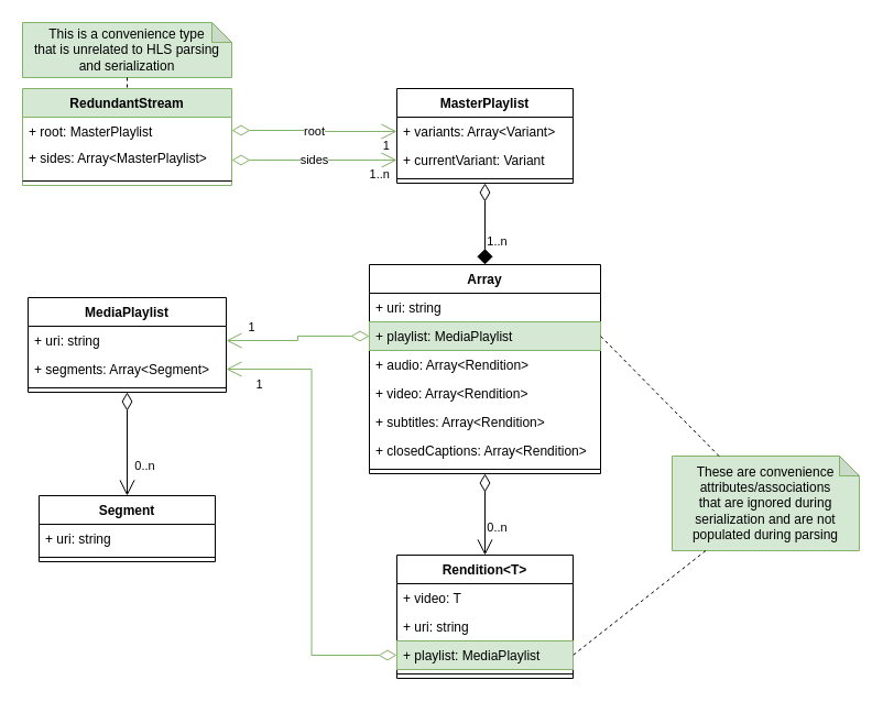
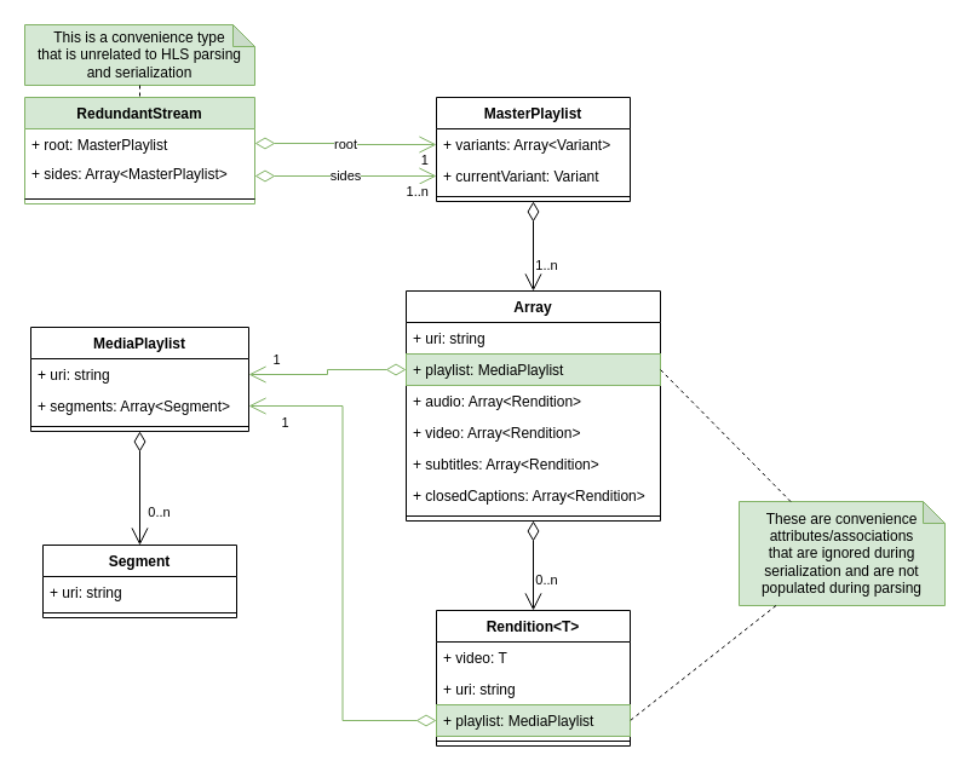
  <mxCell id="0" />
  <mxCell id="1" parent="0" />
  <mxCell id="2" value="RedundantStream&#10;" style="swimlane;fontStyle=1;align=center;verticalAlign=top;childLayout=stackLayout;horizontal=1;startSize=26;horizontalStack=0;resizeParent=1;resizeParentMax=0;resizeLast=0;collapsible=1;marginBottom=0;fillColor=#d5e8d4;strokeColor=#82b366;" parent="1" vertex="1"><mxGeometry x="20" y="80" width="190" height="88" as="geometry"><mxRectangle x="345" y="20" width="100" height="26" as="alternateBounds" /></mxGeometry></mxCell>
  <mxCell id="3" value="+ root: MasterPlaylist" style="text;strokeColor=none;fillColor=none;align=left;verticalAlign=top;spacingLeft=4;spacingRight=4;overflow=hidden;rotatable=0;points=[[0,0.5],[1,0.5]];portConstraint=eastwest;" parent="2" vertex="1"><mxGeometry y="26" width="190" height="24" as="geometry" /></mxCell>
  <mxCell id="4" value="+ sides: Array&lt;MasterPlaylist&gt;" style="text;strokeColor=none;fillColor=none;align=left;verticalAlign=top;spacingLeft=4;spacingRight=4;overflow=hidden;rotatable=0;points=[[0,0.5],[1,0.5]];portConstraint=eastwest;" parent="2" vertex="1"><mxGeometry y="50" width="190" height="30" as="geometry" /></mxCell>
  <mxCell id="5" value="" style="line;strokeWidth=1;fillColor=none;align=left;verticalAlign=middle;spacingTop=-1;spacingLeft=3;spacingRight=3;rotatable=0;labelPosition=right;points=[];portConstraint=eastwest;" parent="2" vertex="1"><mxGeometry y="80" width="190" height="8" as="geometry" /></mxCell>
  <mxCell id="6" value="MasterPlaylist" style="swimlane;fontStyle=1;align=center;verticalAlign=top;childLayout=stackLayout;horizontal=1;startSize=26;horizontalStack=0;resizeParent=1;resizeParentMax=0;resizeLast=0;collapsible=1;marginBottom=0;" parent="1" vertex="1"><mxGeometry x="360" y="80" width="160" height="86" as="geometry" /></mxCell>
  <mxCell id="7" value="+ variants: Array&lt;Variant&gt;" style="text;strokeColor=none;fillColor=none;align=left;verticalAlign=top;spacingLeft=4;spacingRight=4;overflow=hidden;rotatable=0;points=[[0,0.5],[1,0.5]];portConstraint=eastwest;" parent="6" vertex="1"><mxGeometry y="26" width="160" height="26" as="geometry" /></mxCell>
  <mxCell id="8" value="+ currentVariant: Variant" style="text;strokeColor=none;fillColor=none;align=left;verticalAlign=top;spacingLeft=4;spacingRight=4;overflow=hidden;rotatable=0;points=[[0,0.5],[1,0.5]];portConstraint=eastwest;" parent="6" vertex="1"><mxGeometry y="52" width="160" height="26" as="geometry" /></mxCell>
  <mxCell id="9" value="" style="line;strokeWidth=1;fillColor=none;align=left;verticalAlign=middle;spacingTop=-1;spacingLeft=3;spacingRight=3;rotatable=0;labelPosition=right;points=[];portConstraint=eastwest;" parent="6" vertex="1"><mxGeometry y="78" width="160" height="8" as="geometry" /></mxCell>
  <mxCell id="10" value="root" style="endArrow=open;html=1;endSize=12;startArrow=diamondThin;startSize=14;startFill=0;edgeStyle=orthogonalEdgeStyle;rounded=0;exitX=1;exitY=0.5;exitDx=0;exitDy=0;entryX=0;entryY=0.5;entryDx=0;entryDy=0;fillColor=#d5e8d4;strokeColor=#82b366;" parent="1" source="3" target="7" edge="1"><mxGeometry relative="1" as="geometry"><mxPoint x="240" y="270" as="sourcePoint" /><mxPoint x="400" y="270" as="targetPoint" /></mxGeometry></mxCell>
  <mxCell id="11" value="&lt;div&gt;1&amp;nbsp;&amp;nbsp; &lt;br&gt;&lt;/div&gt;" style="edgeLabel;resizable=0;html=1;align=right;verticalAlign=top;" parent="10" connectable="0" vertex="1"><mxGeometry x="1" relative="1" as="geometry" /></mxCell>
  <mxCell id="12" value="sides" style="endArrow=open;html=1;endSize=12;startArrow=diamondThin;startSize=14;startFill=0;edgeStyle=orthogonalEdgeStyle;rounded=0;exitX=1;exitY=0.5;exitDx=0;exitDy=0;entryX=0;entryY=0.5;entryDx=0;entryDy=0;fillColor=#d5e8d4;strokeColor=#82b366;" parent="1" source="4" target="8" edge="1"><mxGeometry relative="1" as="geometry"><mxPoint x="290" y="480" as="sourcePoint" /><mxPoint x="450" y="480" as="targetPoint" /></mxGeometry></mxCell>
  <mxCell id="13" value="1..n&amp;nbsp;&amp;nbsp; " style="edgeLabel;resizable=0;html=1;align=right;verticalAlign=top;" parent="12" connectable="0" vertex="1"><mxGeometry x="1" relative="1" as="geometry" /></mxCell>
  <mxCell id="14" value="Array" style="swimlane;fontStyle=1;align=center;verticalAlign=top;childLayout=stackLayout;horizontal=1;startSize=26;horizontalStack=0;resizeParent=1;resizeParentMax=0;resizeLast=0;collapsible=1;marginBottom=0;" parent="1" vertex="1"><mxGeometry x="335" y="240" width="210" height="190" as="geometry" /></mxCell>
  <mxCell id="15" value="+ uri: string" style="text;strokeColor=none;fillColor=none;align=left;verticalAlign=top;spacingLeft=4;spacingRight=4;overflow=hidden;rotatable=0;points=[[0,0.5],[1,0.5]];portConstraint=eastwest;" parent="14" vertex="1"><mxGeometry y="26" width="210" height="26" as="geometry" /></mxCell>
  <mxCell id="16" value="+ playlist: MediaPlaylist" style="text;strokeColor=#82b366;fillColor=#d5e8d4;align=left;verticalAlign=top;spacingLeft=4;spacingRight=4;overflow=hidden;rotatable=0;points=[[0,0.5],[1,0.5]];portConstraint=eastwest;" parent="14" vertex="1"><mxGeometry y="52" width="210" height="26" as="geometry" /></mxCell>
  <mxCell id="17" value="+ audio: Array&lt;Rendition&gt;" style="text;strokeColor=none;fillColor=none;align=left;verticalAlign=top;spacingLeft=4;spacingRight=4;overflow=hidden;rotatable=0;points=[[0,0.5],[1,0.5]];portConstraint=eastwest;" parent="14" vertex="1"><mxGeometry y="78" width="210" height="26" as="geometry" /></mxCell>
  <mxCell id="18" value="+ video: Array&lt;Rendition&gt;" style="text;strokeColor=none;fillColor=none;align=left;verticalAlign=top;spacingLeft=4;spacingRight=4;overflow=hidden;rotatable=0;points=[[0,0.5],[1,0.5]];portConstraint=eastwest;" parent="14" vertex="1"><mxGeometry y="104" width="210" height="26" as="geometry" /></mxCell>
  <mxCell id="19" value="+ subtitles: Array&lt;Rendition&gt;" style="text;strokeColor=none;fillColor=none;align=left;verticalAlign=top;spacingLeft=4;spacingRight=4;overflow=hidden;rotatable=0;points=[[0,0.5],[1,0.5]];portConstraint=eastwest;" parent="14" vertex="1"><mxGeometry y="130" width="210" height="26" as="geometry" /></mxCell>
  <mxCell id="20" value="+ closedCaptions: Array&lt;Rendition&gt;" style="text;strokeColor=none;fillColor=none;align=left;verticalAlign=top;spacingLeft=4;spacingRight=4;overflow=hidden;rotatable=0;points=[[0,0.5],[1,0.5]];portConstraint=eastwest;" parent="14" vertex="1"><mxGeometry y="156" width="210" height="26" as="geometry" /></mxCell>
  <mxCell id="21" value="" style="line;strokeWidth=1;fillColor=none;align=left;verticalAlign=middle;spacingTop=-1;spacingLeft=3;spacingRight=3;rotatable=0;labelPosition=right;points=[];portConstraint=eastwest;" parent="14" vertex="1"><mxGeometry y="182" width="210" height="8" as="geometry" /></mxCell>
  <mxCell id="22" value="&lt;div&gt;This is a convenience type&lt;/div&gt;&lt;div&gt;that is unrelated to HLS parsing and serialization&lt;br&gt;&lt;/div&gt;" style="shape=note;whiteSpace=wrap;html=1;backgroundOutline=1;darkOpacity=0.05;size=18;fillColor=#d5e8d4;strokeColor=#82b366;" parent="1" vertex="1"><mxGeometry x="20" y="20" width="190" height="50" as="geometry" /></mxCell>
  <mxCell id="23" value="" style="endArrow=none;dashed=1;html=1;rounded=0;" parent="1" source="22" target="2" edge="1"><mxGeometry width="50" height="50" relative="1" as="geometry"><mxPoint x="350" y="510" as="sourcePoint" /><mxPoint x="400" y="460" as="targetPoint" /></mxGeometry></mxCell>
- <mxCell id="24" value="" style="endArrow=diamond;html=1;endSize=12;startArrow=diamondThin;startSize=14;startFill=0;edgeStyle=orthogonalEdgeStyle;rounded=0;" parent="1" source="6" target="14" edge="1"><mxGeometry relative="1" as="geometry"><mxPoint x="70" y="420" as="sourcePoint" /><mxPoint x="220" y="420" as="targetPoint" /></mxGeometry></mxCell>
+ <mxCell id="24" value="" style="endArrow=open;html=1;endSize=12;startArrow=diamondThin;startSize=14;startFill=0;edgeStyle=orthogonalEdgeStyle;rounded=0;" parent="1" source="6" target="14" edge="1"><mxGeometry relative="1" as="geometry"><mxPoint x="70" y="420" as="sourcePoint" /><mxPoint x="220" y="420" as="targetPoint" /></mxGeometry></mxCell>
  <mxCell id="25" value="1..n" style="edgeLabel;html=1;align=center;verticalAlign=middle;resizable=0;points=[];" parent="24" connectable="0" vertex="1"><mxGeometry x="0.704" relative="1" as="geometry"><mxPoint x="10" y="-11" as="offset" /></mxGeometry></mxCell>
  <mxCell id="26" value="Rendition&lt;T&gt;" style="swimlane;fontStyle=1;align=center;verticalAlign=top;childLayout=stackLayout;horizontal=1;startSize=26;horizontalStack=0;resizeParent=1;resizeParentMax=0;resizeLast=0;collapsible=1;marginBottom=0;" parent="1" vertex="1"><mxGeometry x="360" y="504" width="160" height="112" as="geometry" /></mxCell>
  <mxCell id="27" value="+ video: T" style="text;strokeColor=none;fillColor=none;align=left;verticalAlign=top;spacingLeft=4;spacingRight=4;overflow=hidden;rotatable=0;points=[[0,0.5],[1,0.5]];portConstraint=eastwest;" parent="26" vertex="1"><mxGeometry y="26" width="160" height="26" as="geometry" /></mxCell>
  <mxCell id="28" value="+ uri: string" style="text;strokeColor=none;fillColor=none;align=left;verticalAlign=top;spacingLeft=4;spacingRight=4;overflow=hidden;rotatable=0;points=[[0,0.5],[1,0.5]];portConstraint=eastwest;" parent="26" vertex="1"><mxGeometry y="52" width="160" height="26" as="geometry" /></mxCell>
  <mxCell id="29" value="+ playlist: MediaPlaylist" style="text;strokeColor=#82b366;fillColor=#d5e8d4;align=left;verticalAlign=top;spacingLeft=4;spacingRight=4;overflow=hidden;rotatable=0;points=[[0,0.5],[1,0.5]];portConstraint=eastwest;" parent="26" vertex="1"><mxGeometry y="78" width="160" height="26" as="geometry" /></mxCell>
  <mxCell id="30" value="" style="line;strokeWidth=1;fillColor=none;align=left;verticalAlign=middle;spacingTop=-1;spacingLeft=3;spacingRight=3;rotatable=0;labelPosition=right;points=[];portConstraint=eastwest;" parent="26" vertex="1"><mxGeometry y="104" width="160" height="8" as="geometry" /></mxCell>
  <mxCell id="31" value="" style="endArrow=open;html=1;endSize=12;startArrow=diamondThin;startSize=14;startFill=0;edgeStyle=orthogonalEdgeStyle;rounded=0;" parent="1" source="14" target="26" edge="1"><mxGeometry relative="1" as="geometry"><mxPoint x="660" y="360" as="sourcePoint" /><mxPoint x="660" y="418" as="targetPoint" /></mxGeometry></mxCell>
  <mxCell id="32" value="0..n" style="edgeLabel;html=1;align=center;verticalAlign=middle;resizable=0;points=[];" parent="31" connectable="0" vertex="1"><mxGeometry x="0.704" relative="1" as="geometry"><mxPoint x="10" y="-15" as="offset" /></mxGeometry></mxCell>
  <mxCell id="33" value="MediaPlaylist" style="swimlane;fontStyle=1;align=center;verticalAlign=top;childLayout=stackLayout;horizontal=1;startSize=26;horizontalStack=0;resizeParent=1;resizeParentMax=0;resizeLast=0;collapsible=1;marginBottom=0;" parent="1" vertex="1"><mxGeometry x="25" y="270" width="180" height="86" as="geometry" /></mxCell>
  <mxCell id="34" value="+ uri: string" style="text;strokeColor=none;fillColor=none;align=left;verticalAlign=top;spacingLeft=4;spacingRight=4;overflow=hidden;rotatable=0;points=[[0,0.5],[1,0.5]];portConstraint=eastwest;" parent="33" vertex="1"><mxGeometry y="26" width="180" height="26" as="geometry" /></mxCell>
  <mxCell id="35" value="+ segments: Array&lt;Segment&gt;" style="text;strokeColor=none;fillColor=none;align=left;verticalAlign=top;spacingLeft=4;spacingRight=4;overflow=hidden;rotatable=0;points=[[0,0.5],[1,0.5]];portConstraint=eastwest;" parent="33" vertex="1"><mxGeometry y="52" width="180" height="26" as="geometry" /></mxCell>
  <mxCell id="36" value="" style="line;strokeWidth=1;fillColor=none;align=left;verticalAlign=middle;spacingTop=-1;spacingLeft=3;spacingRight=3;rotatable=0;labelPosition=right;points=[];portConstraint=eastwest;" parent="33" vertex="1"><mxGeometry y="78" width="180" height="8" as="geometry" /></mxCell>
  <mxCell id="37" value="Segment" style="swimlane;fontStyle=1;align=center;verticalAlign=top;childLayout=stackLayout;horizontal=1;startSize=26;horizontalStack=0;resizeParent=1;resizeParentMax=0;resizeLast=0;collapsible=1;marginBottom=0;" parent="1" vertex="1"><mxGeometry x="35" y="450" width="160" height="60" as="geometry" /></mxCell>
  <mxCell id="38" value="+ uri: string" style="text;strokeColor=none;fillColor=none;align=left;verticalAlign=top;spacingLeft=4;spacingRight=4;overflow=hidden;rotatable=0;points=[[0,0.5],[1,0.5]];portConstraint=eastwest;" parent="37" vertex="1"><mxGeometry y="26" width="160" height="26" as="geometry" /></mxCell>
  <mxCell id="39" value="" style="line;strokeWidth=1;fillColor=none;align=left;verticalAlign=middle;spacingTop=-1;spacingLeft=3;spacingRight=3;rotatable=0;labelPosition=right;points=[];portConstraint=eastwest;" parent="37" vertex="1"><mxGeometry y="52" width="160" height="8" as="geometry" /></mxCell>
  <mxCell id="40" value="" style="endArrow=open;html=1;endSize=12;startArrow=diamondThin;startSize=14;startFill=0;edgeStyle=orthogonalEdgeStyle;rounded=0;" parent="1" source="33" target="37" edge="1"><mxGeometry relative="1" as="geometry"><mxPoint x="450" y="450" as="sourcePoint" /><mxPoint x="450" y="514" as="targetPoint" /></mxGeometry></mxCell>
  <mxCell id="41" value="0..n" style="edgeLabel;html=1;align=center;verticalAlign=middle;resizable=0;points=[];" parent="40" connectable="0" vertex="1"><mxGeometry x="0.704" relative="1" as="geometry"><mxPoint x="15" y="-14" as="offset" /></mxGeometry></mxCell>
  <mxCell id="42" value="" style="endArrow=open;html=1;endSize=12;startArrow=diamondThin;startSize=14;startFill=0;edgeStyle=orthogonalEdgeStyle;rounded=0;exitX=0;exitY=0.5;exitDx=0;exitDy=0;fillColor=#d5e8d4;strokeColor=#82b366;entryX=1;entryY=0.5;entryDx=0;entryDy=0;" parent="1" source="16" target="34" edge="1"><mxGeometry relative="1" as="geometry"><mxPoint x="125" y="392" as="sourcePoint" /><mxPoint x="125" y="500" as="targetPoint" /></mxGeometry></mxCell>
  <mxCell id="43" value="1" style="edgeLabel;html=1;align=center;verticalAlign=middle;resizable=0;points=[];" parent="42" connectable="0" vertex="1"><mxGeometry x="0.704" relative="1" as="geometry"><mxPoint x="2" y="-13" as="offset" /></mxGeometry></mxCell>
  <mxCell id="44" value="" style="endArrow=open;html=1;endSize=12;startArrow=diamondThin;startSize=14;startFill=0;edgeStyle=orthogonalEdgeStyle;rounded=0;fillColor=#d5e8d4;strokeColor=#82b366;entryX=1;entryY=0.5;entryDx=0;entryDy=0;" parent="1" source="29" target="35" edge="1"><mxGeometry relative="1" as="geometry"><mxPoint x="345" y="325" as="sourcePoint" /><mxPoint x="215" y="351" as="targetPoint" /></mxGeometry></mxCell>
  <mxCell id="45" value="1" style="edgeLabel;html=1;align=center;verticalAlign=middle;resizable=0;points=[];" parent="44" connectable="0" vertex="1"><mxGeometry x="0.704" relative="1" as="geometry"><mxPoint x="-32" y="13" as="offset" /></mxGeometry></mxCell>
  <mxCell id="46" value="These are convenience&lt;br&gt;&lt;div&gt;attributes/associations&lt;/div&gt;&lt;div&gt;that are ignored during serialization and are not populated during parsing&lt;br&gt;&lt;/div&gt;" style="shape=note;whiteSpace=wrap;html=1;backgroundOutline=1;darkOpacity=0.05;size=18;fillColor=#d5e8d4;strokeColor=#82b366;" parent="1" vertex="1"><mxGeometry x="610" y="414" width="170" height="86" as="geometry" /></mxCell>
  <mxCell id="47" value="" style="endArrow=none;dashed=1;html=1;rounded=0;entryX=1;entryY=0.5;entryDx=0;entryDy=0;" parent="1" source="46" target="16" edge="1"><mxGeometry width="50" height="50" relative="1" as="geometry"><mxPoint x="117.062" y="70" as="sourcePoint" /><mxPoint x="119.124" y="90" as="targetPoint" /></mxGeometry></mxCell>
  <mxCell id="48" value="" style="endArrow=none;dashed=1;html=1;rounded=0;entryX=1;entryY=0.5;entryDx=0;entryDy=0;" parent="1" source="46" target="29" edge="1"><mxGeometry width="50" height="50" relative="1" as="geometry"><mxPoint x="671.929" y="424" as="sourcePoint" /><mxPoint x="555" y="325" as="targetPoint" /></mxGeometry></mxCell>
